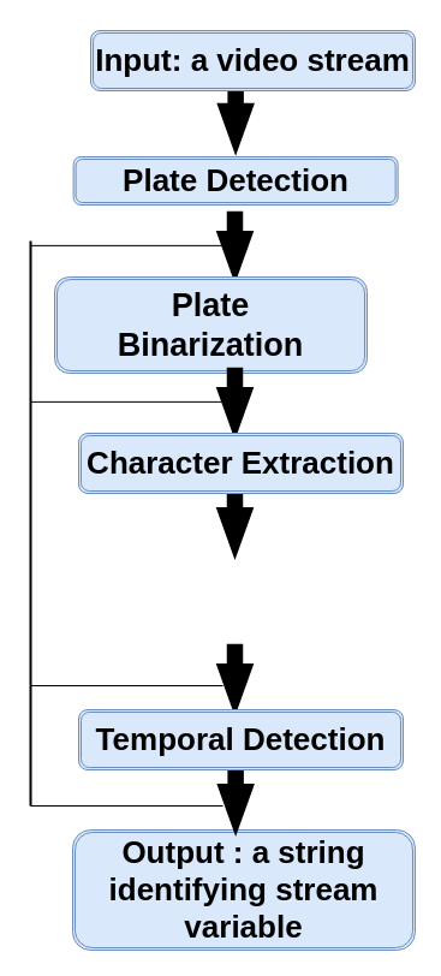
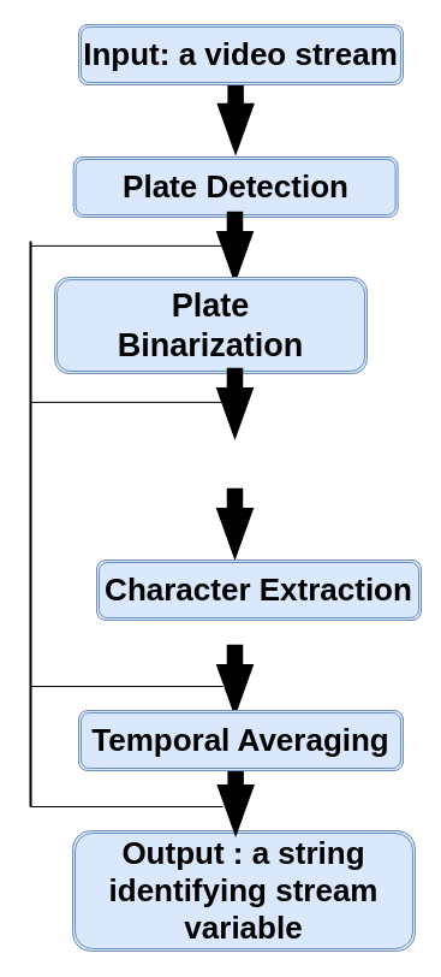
  <mxCell id="0" />
  <mxCell id="1" parent="0" />
  <mxCell id="2" value="" style="verticalLabelPosition=bottom;verticalAlign=top;html=1;strokeWidth=2;shape=mxgraph.arrows2.arrow;dy=0.6;dx=40;notch=0;rotation=90;fillColor=#000000;" parent="1" vertex="1"><mxGeometry x="167.5" y="83.75" width="56.25" height="28.75" as="geometry" /></mxCell>
- <mxCell id="3" value="&lt;font style=&quot;font-size: 26px&quot;&gt;&lt;b&gt;Plate Detection&lt;/b&gt;&lt;/font&gt;" style="shape=ext;double=1;rounded=1;whiteSpace=wrap;html=1;fillColor=#dae8fc;strokeColor=#6c8ebf;" parent="1" vertex="1"><mxGeometry x="60.63" y="130" width="270" height="40" as="geometry" /></mxCell>
+ <mxCell id="3" value="&lt;font style=&quot;font-size: 26px&quot;&gt;&lt;b&gt;Plate Detection&lt;/b&gt;&lt;/font&gt;" style="shape=ext;double=1;rounded=1;whiteSpace=wrap;html=1;fillColor=#dae8fc;strokeColor=#6c8ebf;" parent="1" vertex="1"><mxGeometry x="60.63" y="130" width="270" height="50" as="geometry" /></mxCell>
  <mxCell id="4" value="" style="verticalLabelPosition=bottom;verticalAlign=top;html=1;strokeWidth=2;shape=mxgraph.arrows2.arrow;dy=0.6;dx=40;notch=0;rotation=90;fillColor=#000000;" parent="1" vertex="1"><mxGeometry x="166.88" y="190" width="56.25" height="28.75" as="geometry" /></mxCell>
  <mxCell id="5" value="&lt;b style=&quot;font-size: 27px&quot;&gt;Plate&lt;br&gt;Binarization&lt;/b&gt;" style="shape=ext;double=1;rounded=1;whiteSpace=wrap;html=1;fillColor=#dae8fc;strokeColor=#6c8ebf;" parent="1" vertex="1"><mxGeometry x="45" y="230" width="260" height="80" as="geometry" /></mxCell>
  <mxCell id="6" value="" style="verticalLabelPosition=bottom;verticalAlign=top;html=1;strokeWidth=2;shape=mxgraph.arrows2.arrow;dy=0.6;dx=40;notch=0;rotation=90;fillColor=#000000;" parent="1" vertex="1"><mxGeometry x="166.88" y="320" width="56.25" height="28.75" as="geometry" /></mxCell>
  <mxCell id="7" value="" style="verticalLabelPosition=bottom;verticalAlign=top;html=1;strokeWidth=2;shape=mxgraph.arrows2.arrow;dy=0.6;dx=40;notch=0;rotation=90;fillColor=#000000;" parent="1" vertex="1"><mxGeometry x="166.88" y="420" width="56.25" height="28.75" as="geometry" /></mxCell>
- <mxCell id="8" value="&lt;font style=&quot;font-size: 26px&quot;&gt;&lt;b&gt;Character Extraction&lt;/b&gt;&lt;/font&gt;" style="shape=ext;double=1;rounded=1;whiteSpace=wrap;html=1;fillColor=#dae8fc;strokeColor=#6c8ebf;" parent="1" vertex="1"><mxGeometry x="65" y="360" width="270" height="50" as="geometry" /></mxCell>
+ <mxCell id="8" value="&lt;font style=&quot;font-size: 26px&quot;&gt;&lt;b&gt;Character Extraction&lt;/b&gt;&lt;/font&gt;" style="shape=ext;double=1;rounded=1;whiteSpace=wrap;html=1;fillColor=#dae8fc;strokeColor=#6c8ebf;" parent="1" vertex="1"><mxGeometry x="80" y="465" width="270" height="50" as="geometry" /></mxCell>
  <mxCell id="9" value="" style="verticalLabelPosition=bottom;verticalAlign=top;html=1;strokeWidth=2;shape=mxgraph.arrows2.arrow;dy=0.6;dx=40;notch=0;rotation=90;fillColor=#000000;" parent="1" vertex="1"><mxGeometry x="166.88" y="550" width="56.25" height="28.75" as="geometry" /></mxCell>
  <mxCell id="10" value="&lt;font style=&quot;font-size: 26px&quot;&gt;&lt;b&gt;Output : a string&lt;br&gt;identifying stream variable&lt;br&gt;&lt;/b&gt;&lt;/font&gt;" style="shape=ext;double=1;rounded=1;whiteSpace=wrap;html=1;fillColor=#dae8fc;strokeColor=#6c8ebf;" parent="1" vertex="1"><mxGeometry x="60" y="690" width="285" height="100" as="geometry" /></mxCell>
  <mxCell id="11" value="" style="verticalLabelPosition=bottom;verticalAlign=top;html=1;strokeWidth=2;shape=mxgraph.arrows2.arrow;dy=0.6;dx=40;notch=0;rotation=90;fillColor=#000000;" parent="1" vertex="1"><mxGeometry x="167.51" y="650" width="56.25" height="28.75" as="geometry" /></mxCell>
- <mxCell id="12" value="&lt;span style=&quot;font-size: 26px&quot;&gt;&lt;b&gt;Input: a video stream&lt;/b&gt;&lt;/span&gt;" style="shape=ext;double=1;rounded=1;whiteSpace=wrap;html=1;fillColor=#dae8fc;strokeColor=#6c8ebf;" vertex="1" parent="1"><mxGeometry x="75" y="25" width="270" height="50" as="geometry" /></mxCell>
- <mxCell id="13" value="&lt;font style=&quot;font-size: 26px&quot;&gt;&lt;b&gt;Temporal Detection&lt;/b&gt;&lt;/font&gt;" style="shape=ext;double=1;rounded=1;whiteSpace=wrap;html=1;fillColor=#dae8fc;strokeColor=#6c8ebf;" vertex="1" parent="1"><mxGeometry x="65" y="590" width="270" height="50" as="geometry" /></mxCell>
+ <mxCell id="12" value="&lt;span style=&quot;font-size: 26px&quot;&gt;&lt;b&gt;Input: a video stream&lt;/b&gt;&lt;/span&gt;" style="shape=ext;double=1;rounded=1;whiteSpace=wrap;html=1;fillColor=#dae8fc;strokeColor=#6c8ebf;" vertex="1" parent="1"><mxGeometry x="65" y="20" width="270" height="50" as="geometry" /></mxCell>
+ <mxCell id="13" value="&lt;font style=&quot;font-size: 26px&quot;&gt;&lt;b&gt;Temporal Averaging&lt;/b&gt;&lt;/font&gt;" style="shape=ext;double=1;rounded=1;whiteSpace=wrap;html=1;fillColor=#dae8fc;strokeColor=#6c8ebf;" vertex="1" parent="1"><mxGeometry x="65" y="590" width="270" height="50" as="geometry" /></mxCell>
  <mxCell id="14" value="" style="endArrow=none;html=1;rounded=0;" edge="1" parent="1"><mxGeometry relative="1" as="geometry"><mxPoint x="25" y="670" as="sourcePoint" /><mxPoint x="185" y="670" as="targetPoint" /></mxGeometry></mxCell>
  <mxCell id="15" value="" style="endArrow=none;html=1;rounded=0;" edge="1" parent="1"><mxGeometry relative="1" as="geometry"><mxPoint x="25" y="570" as="sourcePoint" /><mxPoint x="185" y="570" as="targetPoint" /></mxGeometry></mxCell>
  <mxCell id="16" value="" style="endArrow=none;html=1;rounded=0;" edge="1" parent="1"><mxGeometry relative="1" as="geometry"><mxPoint x="25" y="203.88" as="sourcePoint" /><mxPoint x="185" y="203.88" as="targetPoint" /></mxGeometry></mxCell>
  <mxCell id="17" value="" style="endArrow=none;html=1;rounded=0;" edge="1" parent="1"><mxGeometry relative="1" as="geometry"><mxPoint x="25" y="333.88" as="sourcePoint" /><mxPoint x="185" y="333.88" as="targetPoint" /></mxGeometry></mxCell>
  <mxCell id="18" value="" style="line;strokeWidth=2;direction=south;html=1;" vertex="1" parent="1"><mxGeometry x="20" y="200" width="10" height="470" as="geometry" /></mxCell>
